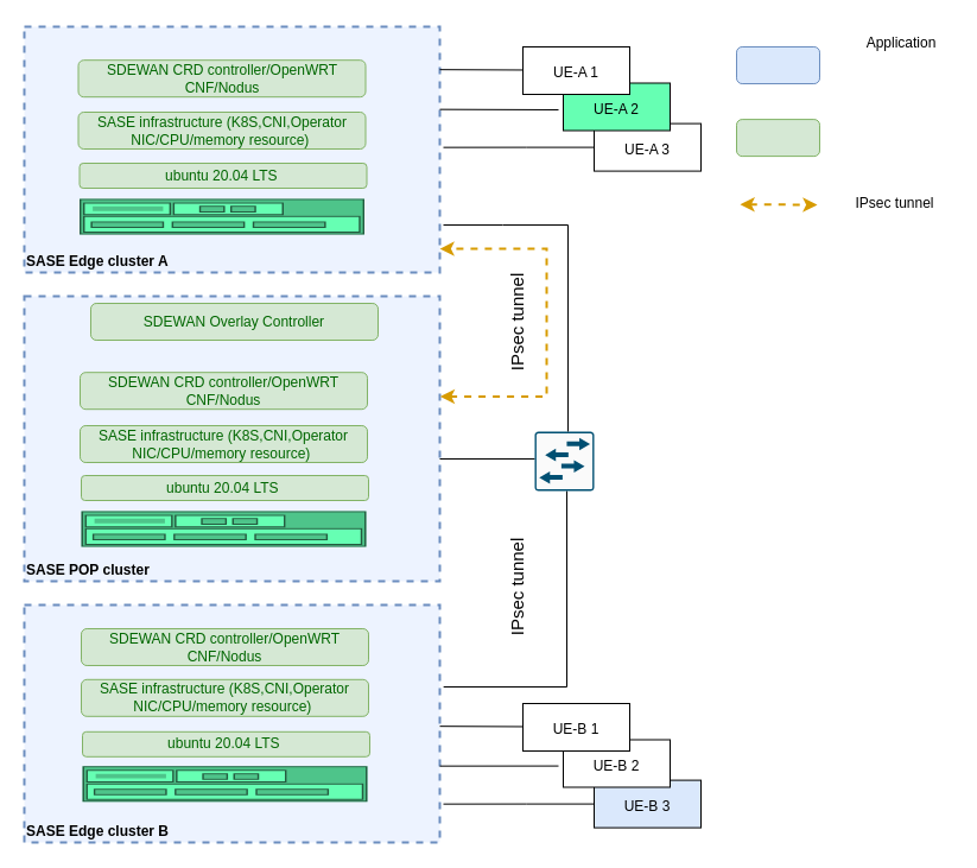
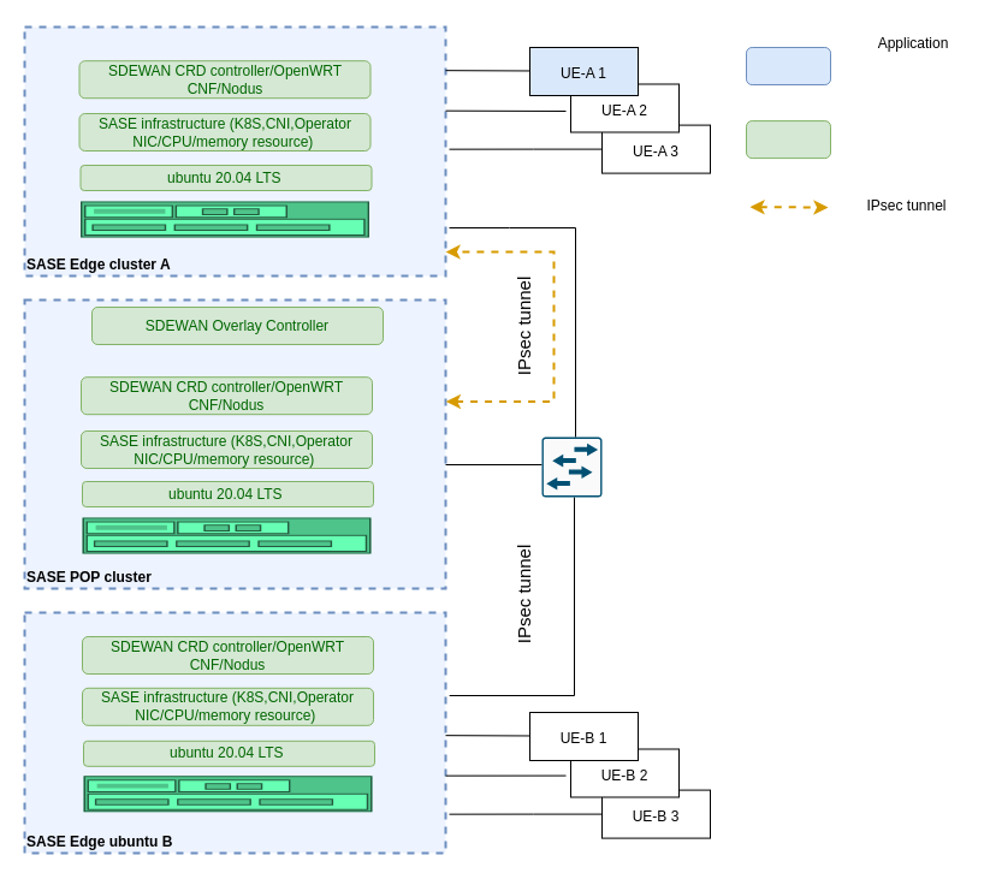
  <mxCell id="0" />
  <mxCell id="1" parent="0" />
- <mxCell id="2" value="&lt;font style=&quot;font-size: 12px&quot;&gt;UE-B 3&lt;/font&gt;" style="rounded=0;whiteSpace=wrap;html=1;fontSize=18;fillColor=#dae8fc;" parent="1" vertex="1"><mxGeometry x="500" y="656.6" width="90" height="40" as="geometry" /></mxCell>
+ <mxCell id="2" value="&lt;font style=&quot;font-size: 12px&quot;&gt;UE-B 3&lt;/font&gt;" style="rounded=0;whiteSpace=wrap;html=1;fontSize=18;" parent="1" vertex="1"><mxGeometry x="500" y="656.6" width="90" height="40" as="geometry" /></mxCell>
  <mxCell id="3" value="SASE POP cluster" style="rounded=0;whiteSpace=wrap;html=1;strokeColor=#6C8EBF;strokeWidth=2;dashed=1;verticalAlign=bottom;align=left;fontStyle=1;fillColor=#EDF3FF;glass=0;sketch=0;" parent="1" vertex="1"><mxGeometry x="20" y="249" width="350" height="240" as="geometry" /></mxCell>
  <mxCell id="4" value="" style="html=1;labelPosition=right;align=left;spacingLeft=15;shadow=0;dashed=0;outlineConnect=0;shape=mxgraph.rack.general.switches_1;strokeColor=#6c8ebf;fillColor=#66FFB3;" parent="1" vertex="1"><mxGeometry x="68" y="430" width="240" height="30" as="geometry" /></mxCell>
  <mxCell id="5" value="&lt;font color=&quot;#006600&quot;&gt;ubuntu 20.04 LTS&amp;nbsp;&lt;/font&gt;" style="rounded=1;whiteSpace=wrap;html=1;fillColor=#d5e8d4;strokeColor=#82b366;" parent="1" vertex="1"><mxGeometry x="68" y="400" width="242" height="21" as="geometry" /></mxCell>
  <mxCell id="6" value="&lt;font color=&quot;#006600&quot;&gt;SDEWAN CRD controller/OpenWRT CNF/Nodus&lt;/font&gt;" style="rounded=1;whiteSpace=wrap;html=1;fillColor=#d5e8d4;strokeColor=#82b366;" parent="1" vertex="1"><mxGeometry x="67" y="313.2" width="242" height="31" as="geometry" /></mxCell>
  <mxCell id="7" value="&lt;font color=&quot;#006600&quot;&gt;SASE infrastructure (&lt;/font&gt;&lt;span style=&quot;color: rgb(0 , 102 , 0)&quot;&gt;K8S,CNI,Operator&lt;/span&gt;&lt;br style=&quot;color: rgb(0 , 102 , 0)&quot;&gt;&lt;span style=&quot;color: rgb(0 , 102 , 0)&quot;&gt;NIC/CPU/memory resource&lt;/span&gt;&lt;font color=&quot;#006600&quot;&gt;)&amp;nbsp;&lt;/font&gt;" style="rounded=1;whiteSpace=wrap;html=1;fillColor=#d5e8d4;strokeColor=#82b366;" parent="1" vertex="1"><mxGeometry x="67" y="358" width="242" height="31" as="geometry" /></mxCell>
  <mxCell id="8" value="SASE Edge cluster A" style="rounded=0;whiteSpace=wrap;html=1;strokeColor=#6C8EBF;strokeWidth=2;dashed=1;verticalAlign=bottom;align=left;fontStyle=1;fillColor=#EDF3FF;glass=0;sketch=0;" parent="1" vertex="1"><mxGeometry x="20" y="22" width="350" height="207" as="geometry" /></mxCell>
  <mxCell id="9" value="" style="html=1;labelPosition=right;align=left;spacingLeft=15;shadow=0;dashed=0;outlineConnect=0;shape=mxgraph.rack.general.switches_1;strokeColor=#6c8ebf;fillColor=#66FFB3;" parent="1" vertex="1"><mxGeometry x="66.5" y="167" width="240" height="30" as="geometry" /></mxCell>
  <mxCell id="10" value="&lt;font color=&quot;#006600&quot;&gt;ubuntu 20.04 LTS&amp;nbsp;&lt;/font&gt;" style="rounded=1;whiteSpace=wrap;html=1;fillColor=#d5e8d4;strokeColor=#82b366;" parent="1" vertex="1"><mxGeometry x="66.5" y="137" width="242" height="21" as="geometry" /></mxCell>
  <mxCell id="11" value="&lt;font color=&quot;#006600&quot;&gt;SDEWAN CRD controller/OpenWRT CNF/Nodus&lt;/font&gt;" style="rounded=1;whiteSpace=wrap;html=1;fillColor=#d5e8d4;strokeColor=#82b366;" parent="1" vertex="1"><mxGeometry x="65.5" y="50.2" width="242" height="31" as="geometry" /></mxCell>
  <mxCell id="12" value="&lt;font color=&quot;#006600&quot;&gt;SASE infrastructure (&lt;/font&gt;&lt;span style=&quot;color: rgb(0 , 102 , 0)&quot;&gt;K8S,CNI,Operator&lt;/span&gt;&lt;br style=&quot;color: rgb(0 , 102 , 0)&quot;&gt;&lt;span style=&quot;color: rgb(0 , 102 , 0)&quot;&gt;NIC/CPU/memory resource&lt;/span&gt;&lt;font color=&quot;#006600&quot;&gt;)&amp;nbsp;&lt;/font&gt;" style="rounded=1;whiteSpace=wrap;html=1;fillColor=#d5e8d4;strokeColor=#82b366;" parent="1" vertex="1"><mxGeometry x="65.5" y="94" width="242" height="31" as="geometry" /></mxCell>
- <mxCell id="13" value="SASE Edge cluster B" style="rounded=0;whiteSpace=wrap;html=1;strokeColor=#6C8EBF;strokeWidth=2;dashed=1;verticalAlign=bottom;align=left;fontStyle=1;fillColor=#EDF3FF;glass=0;sketch=0;" parent="1" vertex="1"><mxGeometry x="20" y="509" width="350" height="200" as="geometry" /></mxCell>
+ <mxCell id="13" value="SASE Edge ubuntu B" style="rounded=0;whiteSpace=wrap;html=1;strokeColor=#6C8EBF;strokeWidth=2;dashed=1;verticalAlign=bottom;align=left;fontStyle=1;fillColor=#EDF3FF;glass=0;sketch=0;" parent="1" vertex="1"><mxGeometry x="20" y="509" width="350" height="200" as="geometry" /></mxCell>
  <mxCell id="14" value="&lt;font color=&quot;#006600&quot;&gt;SDEWAN CRD controller/OpenWRT CNF/Nodus&lt;/font&gt;" style="rounded=1;whiteSpace=wrap;html=1;fillColor=#d5e8d4;strokeColor=#82b366;" parent="1" vertex="1"><mxGeometry x="68" y="529" width="242" height="31" as="geometry" /></mxCell>
  <mxCell id="15" value="&lt;font color=&quot;#006600&quot;&gt;SASE infrastructure (&lt;/font&gt;&lt;span style=&quot;color: rgb(0 , 102 , 0)&quot;&gt;K8S,CNI,Operator&lt;/span&gt;&lt;br style=&quot;color: rgb(0 , 102 , 0)&quot;&gt;&lt;span style=&quot;color: rgb(0 , 102 , 0)&quot;&gt;NIC/CPU/memory resource&lt;/span&gt;&lt;font color=&quot;#006600&quot;&gt;)&amp;nbsp;&lt;/font&gt;" style="rounded=1;whiteSpace=wrap;html=1;fillColor=#d5e8d4;strokeColor=#82b366;" parent="1" vertex="1"><mxGeometry x="68" y="571.8" width="242" height="31" as="geometry" /></mxCell>
  <mxCell id="16" value="&lt;font color=&quot;#006600&quot;&gt;ubuntu 20.04 LTS&amp;nbsp;&lt;/font&gt;" style="rounded=1;whiteSpace=wrap;html=1;fillColor=#d5e8d4;strokeColor=#82b366;" parent="1" vertex="1"><mxGeometry x="69" y="615.8" width="242" height="21" as="geometry" /></mxCell>
  <mxCell id="17" value="" style="endArrow=none;html=1;rounded=0;entryX=0.5;entryY=1;entryDx=0;entryDy=0;entryPerimeter=0;exitX=1.009;exitY=0.345;exitDx=0;exitDy=0;exitPerimeter=0;" parent="1" source="13" edge="1"><mxGeometry width="50" height="50" relative="1" as="geometry"><mxPoint x="373" y="577.5" as="sourcePoint" /><mxPoint x="477" y="365" as="targetPoint" /><Array as="points"><mxPoint x="477" y="578" /></Array></mxGeometry></mxCell>
  <mxCell id="18" value="" style="endArrow=none;html=1;rounded=0;" parent="1" edge="1"><mxGeometry width="50" height="50" relative="1" as="geometry"><mxPoint x="370" y="386" as="sourcePoint" /><mxPoint x="460" y="386" as="targetPoint" /><Array as="points" /></mxGeometry></mxCell>
  <mxCell id="19" value="" style="html=1;labelPosition=right;align=left;spacingLeft=15;shadow=0;dashed=0;outlineConnect=0;shape=mxgraph.rack.general.switches_1;strokeColor=#6c8ebf;fillColor=#66FFB3;" parent="1" vertex="1"><mxGeometry x="69" y="644.8" width="240" height="30" as="geometry" /></mxCell>
  <mxCell id="20" value="&lt;font color=&quot;#006600&quot;&gt;SDEWAN Overlay Controller&lt;/font&gt;" style="rounded=1;whiteSpace=wrap;html=1;fillColor=#d5e8d4;strokeColor=#82b366;" parent="1" vertex="1"><mxGeometry x="76" y="255" width="242" height="31" as="geometry" /></mxCell>
  <mxCell id="21" value="" style="sketch=0;points=[[0.015,0.015,0],[0.985,0.015,0],[0.985,0.985,0],[0.015,0.985,0],[0.25,0,0],[0.5,0,0],[0.75,0,0],[1,0.25,0],[1,0.5,0],[1,0.75,0],[0.75,1,0],[0.5,1,0],[0.25,1,0],[0,0.75,0],[0,0.5,0],[0,0.25,0]];verticalLabelPosition=bottom;html=1;verticalAlign=top;aspect=fixed;align=center;pointerEvents=1;shape=mxgraph.cisco19.rect;prIcon=l2_switch;fillColor=#FAFAFA;strokeColor=#005073;" parent="1" vertex="1"><mxGeometry x="450" y="363" width="50" height="50" as="geometry" /></mxCell>
  <mxCell id="22" value="" style="endArrow=none;html=1;rounded=0;entryX=0.5;entryY=0;entryDx=0;entryDy=0;entryPerimeter=0;" parent="1" edge="1"><mxGeometry width="50" height="50" relative="1" as="geometry"><mxPoint x="373" y="189" as="sourcePoint" /><mxPoint x="478" y="363" as="targetPoint" /><Array as="points"><mxPoint x="423" y="189" /><mxPoint x="478" y="189" /></Array></mxGeometry></mxCell>
  <mxCell id="23" value="" style="endArrow=none;html=1;rounded=0;entryX=0;entryY=0.5;entryDx=0;entryDy=0;entryPerimeter=0;" parent="1" edge="1"><mxGeometry width="50" height="50" relative="1" as="geometry"><mxPoint x="370" y="611.17" as="sourcePoint" /><mxPoint x="440" y="611.47" as="targetPoint" /></mxGeometry></mxCell>
  <mxCell id="24" value="&lt;font style=&quot;font-size: 12px&quot;&gt;UE-B 2&lt;/font&gt;" style="rounded=0;whiteSpace=wrap;html=1;fontSize=18;" parent="1" vertex="1"><mxGeometry x="474" y="622.5" width="90" height="40" as="geometry" /></mxCell>
  <mxCell id="25" value="&lt;font style=&quot;font-size: 12px&quot;&gt;UE-B 1&lt;/font&gt;" style="rounded=0;whiteSpace=wrap;html=1;fontSize=18;" parent="1" vertex="1"><mxGeometry x="440" y="592" width="90" height="40" as="geometry" /></mxCell>
  <mxCell id="26" value="" style="endArrow=none;html=1;rounded=0;" parent="1" edge="1"><mxGeometry width="50" height="50" relative="1" as="geometry"><mxPoint x="370" y="644.67" as="sourcePoint" /><mxPoint x="470" y="644.6" as="targetPoint" /></mxGeometry></mxCell>
  <mxCell id="27" value="" style="endArrow=none;html=1;rounded=0;entryX=0;entryY=0.5;entryDx=0;entryDy=0;" parent="1" target="2" edge="1"><mxGeometry width="50" height="50" relative="1" as="geometry"><mxPoint x="373" y="676.67" as="sourcePoint" /><mxPoint x="473" y="676.6" as="targetPoint" /><Array as="points"><mxPoint x="443" y="676.6" /></Array></mxGeometry></mxCell>
  <mxCell id="28" value="&lt;font style=&quot;font-size: 12px&quot;&gt;UE-A 3&lt;/font&gt;" style="rounded=0;whiteSpace=wrap;html=1;fontSize=18;" parent="1" vertex="1"><mxGeometry x="500" y="103.6" width="90" height="40" as="geometry" /></mxCell>
  <mxCell id="29" value="" style="endArrow=none;html=1;rounded=0;entryX=0;entryY=0.5;entryDx=0;entryDy=0;entryPerimeter=0;" parent="1" edge="1"><mxGeometry width="50" height="50" relative="1" as="geometry"><mxPoint x="370" y="58.17" as="sourcePoint" /><mxPoint x="440" y="58.47" as="targetPoint" /></mxGeometry></mxCell>
- <mxCell id="30" value="&lt;font style=&quot;font-size: 12px&quot;&gt;UE-A 2&lt;/font&gt;" style="rounded=0;whiteSpace=wrap;html=1;fontSize=18;fillColor=#66ffb3;" parent="1" vertex="1"><mxGeometry x="474" y="69.5" width="90" height="40" as="geometry" /></mxCell>
- <mxCell id="31" value="&lt;font style=&quot;font-size: 12px&quot;&gt;UE-A 1&lt;/font&gt;" style="rounded=0;whiteSpace=wrap;html=1;fontSize=18;" parent="1" vertex="1"><mxGeometry x="440" y="39" width="90" height="40" as="geometry" /></mxCell>
+ <mxCell id="30" value="&lt;font style=&quot;font-size: 12px&quot;&gt;UE-A 2&lt;/font&gt;" style="rounded=0;whiteSpace=wrap;html=1;fontSize=18;" parent="1" vertex="1"><mxGeometry x="474" y="69.5" width="90" height="40" as="geometry" /></mxCell>
+ <mxCell id="31" value="&lt;font style=&quot;font-size: 12px&quot;&gt;UE-A 1&lt;/font&gt;" style="rounded=0;whiteSpace=wrap;html=1;fontSize=18;fillColor=#dae8fc;" parent="1" vertex="1"><mxGeometry x="440" y="39" width="90" height="40" as="geometry" /></mxCell>
  <mxCell id="32" value="" style="endArrow=none;html=1;rounded=0;" parent="1" edge="1"><mxGeometry width="50" height="50" relative="1" as="geometry"><mxPoint x="370" y="91.67" as="sourcePoint" /><mxPoint x="470" y="92" as="targetPoint" /></mxGeometry></mxCell>
  <mxCell id="33" value="" style="endArrow=none;html=1;rounded=0;entryX=0;entryY=0.5;entryDx=0;entryDy=0;" parent="1" target="28" edge="1"><mxGeometry width="50" height="50" relative="1" as="geometry"><mxPoint x="373" y="123.67" as="sourcePoint" /><mxPoint x="473" y="123.6" as="targetPoint" /><Array as="points"><mxPoint x="443" y="123.6" /></Array></mxGeometry></mxCell>
  <mxCell id="34" value="" style="rounded=1;whiteSpace=wrap;html=1;fillColor=#dae8fc;strokeColor=#6c8ebf;" parent="1" vertex="1"><mxGeometry x="620" y="39" width="70" height="31" as="geometry" /></mxCell>
  <mxCell id="35" value="Application" style="text;html=1;strokeColor=none;fillColor=none;align=center;verticalAlign=middle;whiteSpace=wrap;rounded=0;fontSize=12;" parent="1" vertex="1"><mxGeometry x="729" y="20.5" width="60" height="30" as="geometry" /></mxCell>
  <mxCell id="36" value="" style="rounded=1;whiteSpace=wrap;html=1;fillColor=#d5e8d4;strokeColor=#82b366;" parent="1" vertex="1"><mxGeometry x="620" y="100.1" width="70" height="31" as="geometry" /></mxCell>
  <mxCell id="37" value="&lt;font style=&quot;font-size: 15px;&quot;&gt;IPsec tunnel&lt;/font&gt;" style="text;html=1;strokeColor=none;fillColor=none;align=center;verticalAlign=middle;whiteSpace=wrap;rounded=0;rotation=270;" parent="1" vertex="1"><mxGeometry x="387" y="479" width="96" height="30" as="geometry" /></mxCell>
  <mxCell id="38" value="&lt;font style=&quot;font-size: 15px;&quot;&gt;IPsec tunnel&lt;/font&gt;" style="text;html=1;strokeColor=none;fillColor=none;align=center;verticalAlign=middle;whiteSpace=wrap;rounded=0;rotation=270;" parent="1" vertex="1"><mxGeometry x="387" y="256" width="96" height="30" as="geometry" /></mxCell>
  <mxCell id="39" value="" style="endArrow=classic;startArrow=classic;html=1;rounded=0;edgeStyle=orthogonalEdgeStyle;exitX=1.001;exitY=0.352;exitDx=0;exitDy=0;exitPerimeter=0;fillColor=#ffe6cc;strokeColor=#d79b00;strokeWidth=2;dashed=1;endFill=1;" parent="1" source="3" edge="1"><mxGeometry width="50" height="50" relative="1" as="geometry"><mxPoint x="370.7" y="369.496" as="sourcePoint" /><mxPoint x="370" y="209.04" as="targetPoint" /><Array as="points"><mxPoint x="460" y="333" /><mxPoint x="460" y="209" /></Array></mxGeometry></mxCell>
  <mxCell id="40" value="" style="endArrow=classic;startArrow=classic;html=1;rounded=0;dashed=1;fontSize=15;strokeWidth=2;fillColor=#ffe6cc;strokeColor=#d79b00;" parent="1" edge="1"><mxGeometry width="50" height="50" relative="1" as="geometry"><mxPoint x="623" y="171.63" as="sourcePoint" /><mxPoint x="688" y="172" as="targetPoint" /></mxGeometry></mxCell>
  <mxCell id="41" value="IPsec tunnel" style="text;html=1;strokeColor=none;fillColor=none;align=center;verticalAlign=middle;whiteSpace=wrap;rounded=0;fontSize=12;" parent="1" vertex="1"><mxGeometry x="706" y="156" width="95" height="30" as="geometry" /></mxCell>
